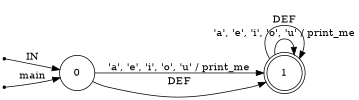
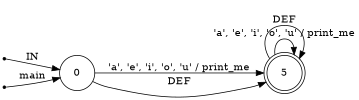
  digraph {
    rankdir=LR
    node [shape=point]
    ENTRY
    0 [fixedsize=true height=0.65 shape=circle]
    en_0
-   1 [fixedsize=true height=0.65 shape=doublecircle]
+   1 [fixedsize=true height=0.65 shape=doublecircle label=5]
    ENTRY -> 0 [label=IN]
    0 -> 1 [label="'a', 'e', 'i', 'o', 'u' / print_me"]
    0 -> 1 [label=DEF]
    en_0 -> 0 [label=main]
    1 -> 1 [label="'a', 'e', 'i', 'o', 'u' / print_me"]
    1 -> 1 [label=DEF]
  }
